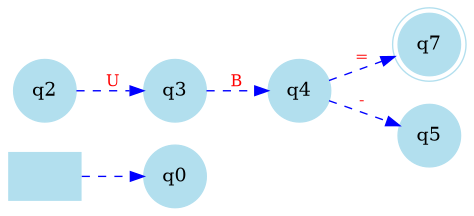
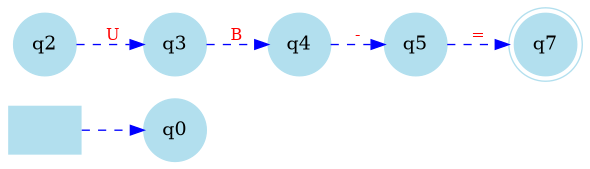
  digraph {
    rankdir=LR
    node [color=lightblue2 shape=circle style=filled]
    edge [color=blue fontcolor=red fontsize=12 style=dashed]
    "" [shape=plaintext]
    n2 [label=q0]
    n3 [label=q7 shape=doublecircle]
    n4 [label=q4]
    n5 [label=q5]
    n6 [label=q2]
    n7 [label=q3]
    "" -> n2
    n4 -> n5 [label="-"]
-   n4 -> n3 [label="="]
+   n5 -> n3 [label="="]
    n6 -> n7 [label=U]
    n7 -> n4 [label=B]
  }
